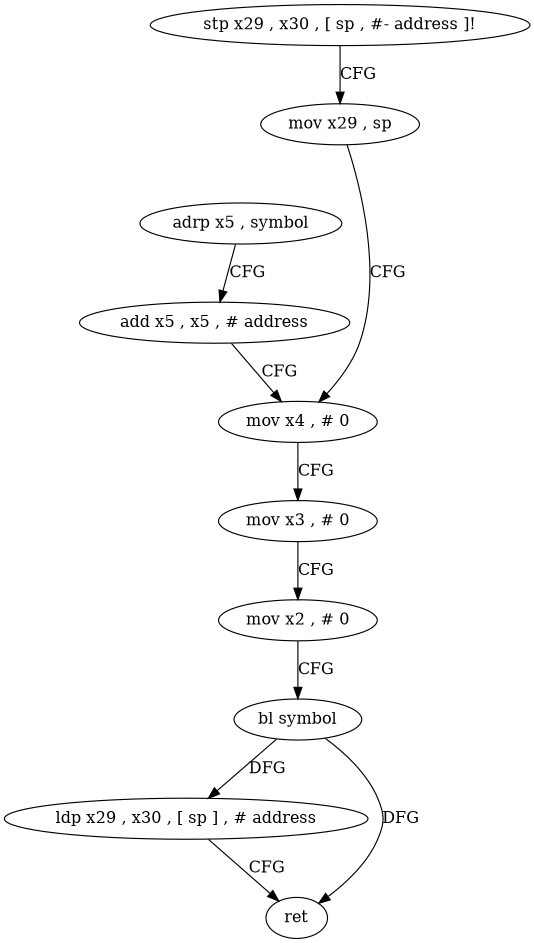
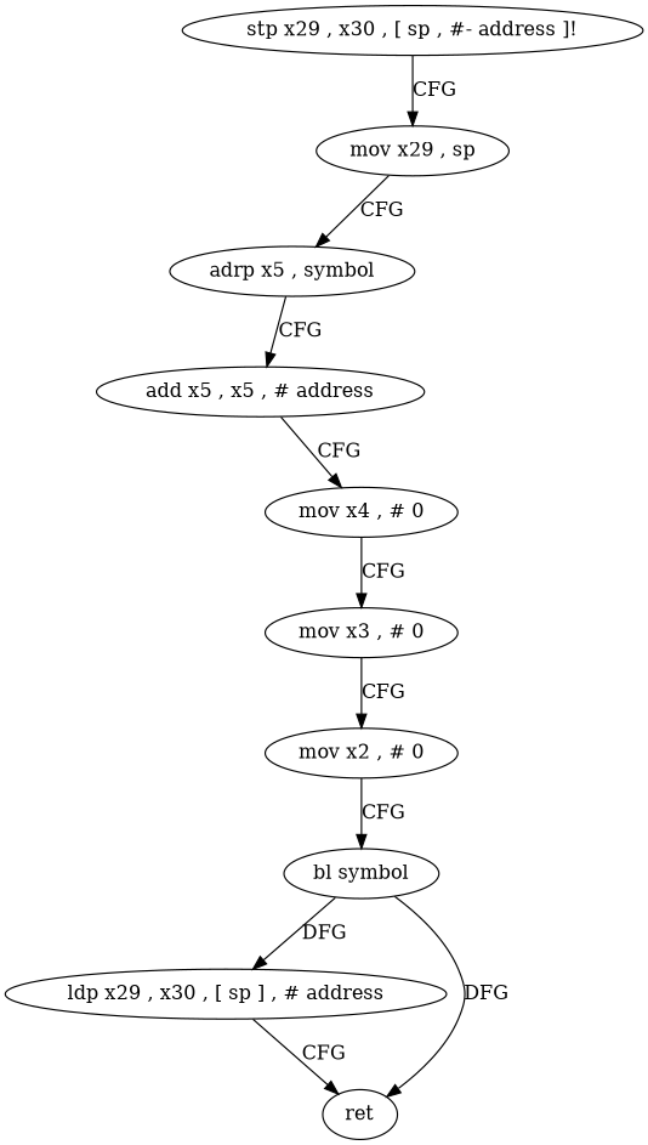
  digraph {
    n1 [label="stp x29 , x30 , [ sp , #- address ]!"]
    n2 [label="mov x29 , sp"]
    n3 [label="adrp x5 , symbol"]
    n4 [label="add x5 , x5 , # address"]
    n5 [label="mov x4 , # 0"]
    n6 [label="mov x3 , # 0"]
    n7 [label="mov x2 , # 0"]
    n8 [label="bl symbol"]
    n9 [label="ldp x29 , x30 , [ sp ] , # address"]
    n10 [label=ret]
    n1 -> n2 [label=CFG]
-   n2 -> n5 [label=CFG]
+   n2 -> n3 [label=CFG]
    n3 -> n4 [label=CFG]
    n4 -> n5 [label=CFG]
    n5 -> n6 [label=CFG]
    n6 -> n7 [label=CFG]
    n7 -> n8 [label=CFG]
    n8 -> n9 [label=DFG]
    n8 -> n10 [label=DFG]
    n9 -> n10 [label=CFG]
  }
